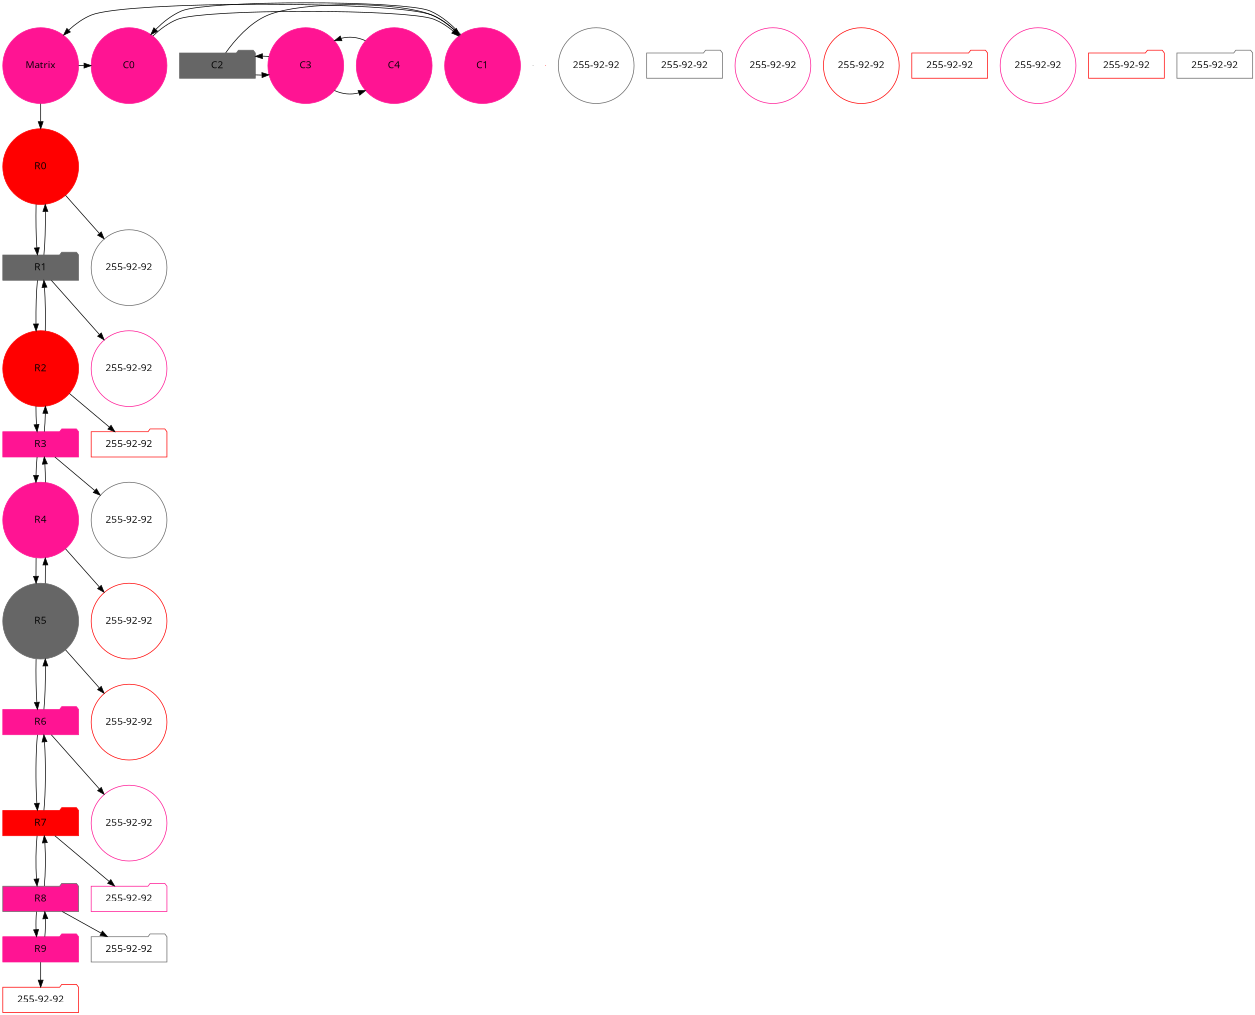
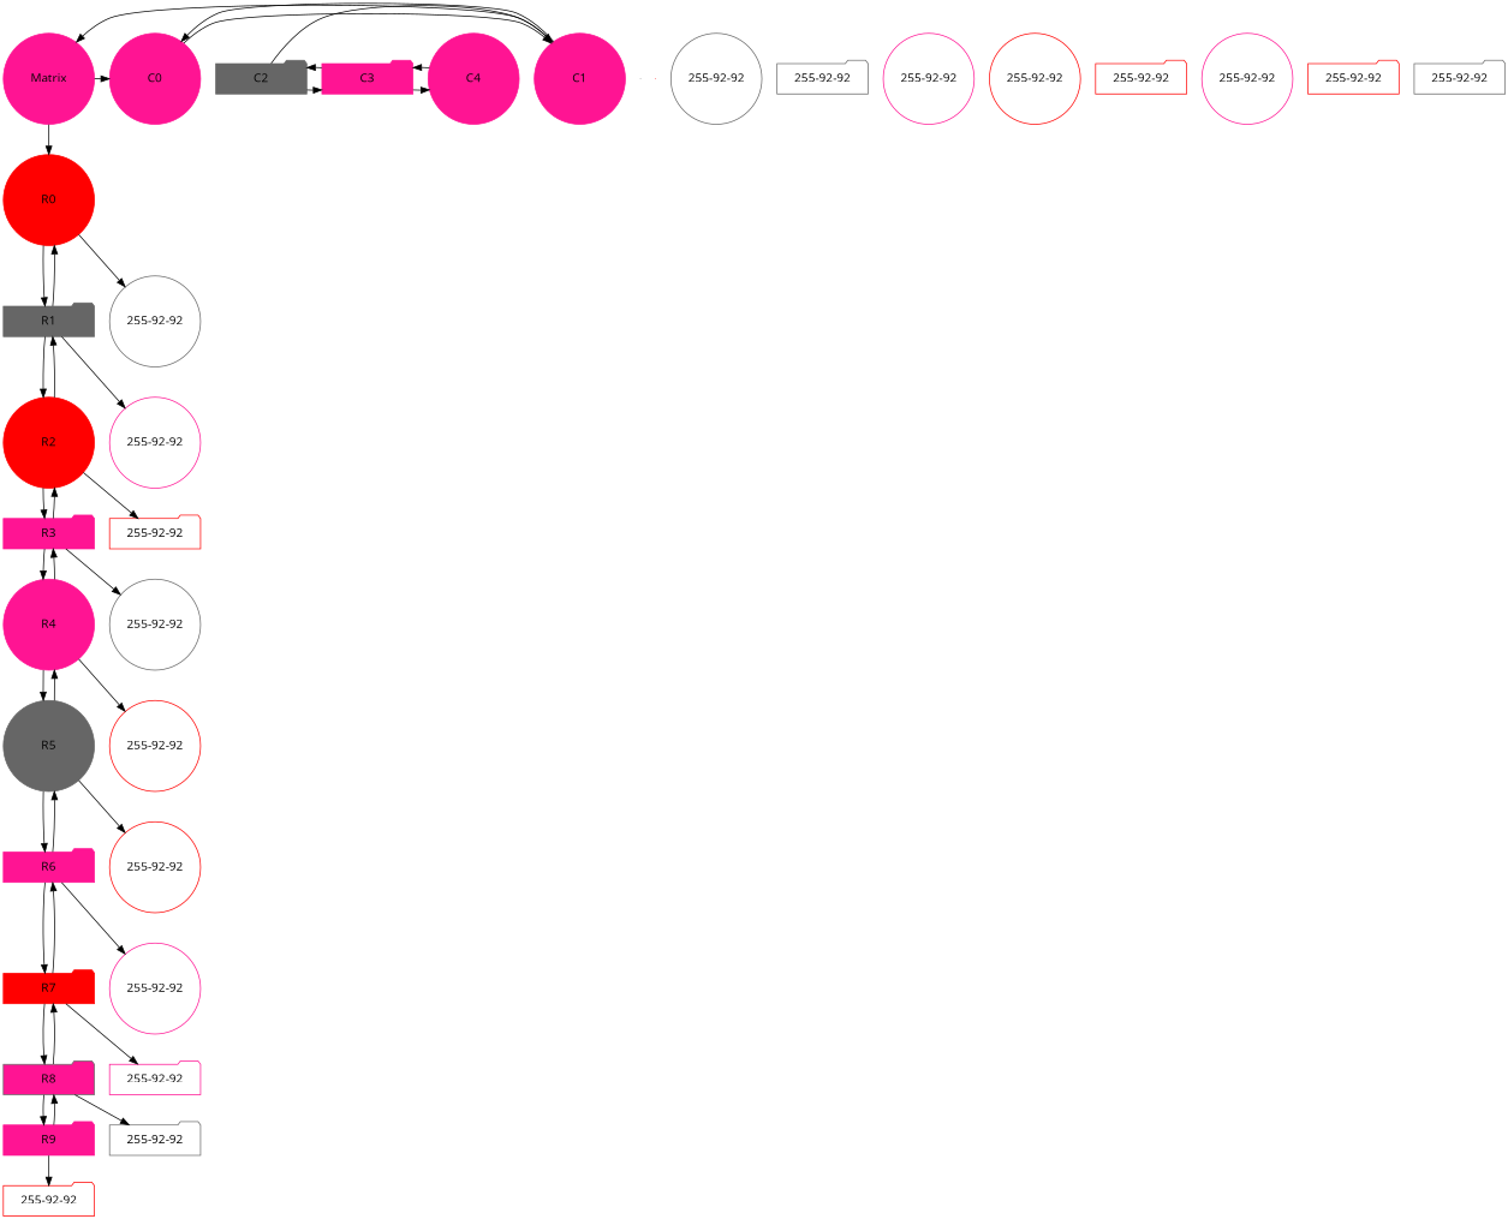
  digraph {
    fontname="Open Sans"
    node [color=deeppink fontname="Open Sans" group=1 shape=circle]
    edge [fontname="Open Sans"]
    n1 [label=Matrix style=filled width=1.5]
    n2 [group=2 label=C0 style=filled width=1.5]
    n3 [group=3 label=C1 style=filled width=1.5]
    n4 [color=gray40 group=4 label=C2 shape=folder style=filled width=1.5]
-   n5 [group=5 label=C3 style=filled width=1.5]
+   n5 [group=5 label=C3 shape=folder style=filled width=1.5]
    n6 [group=6 label=C4 style=filled width=1.5]
    n7 [color=red label=R0 style=filled width=1.5]
    n8 [color=gray40 label=R1 shape=folder style=filled width=1.5]
    n9 [color=gray40 group=3 label="255-92-92" width=1.5]
    e0 [color=gray40 shape=point width=0 group=""]
    e1 [color=red shape=point width=0 group=""]
    n12 [color=red label=R2 style=filled width=1.5]
    n13 [group=3 label="255-92-92" width=1.5]
    n14 [label=R3 shape=folder style=filled width=1.5]
    n15 [color=red group=3 label="255-92-92" shape=folder width=1.5]
    n16 [color=gray40 group=4 label="255-92-92" width=1.5]
    n17 [color=gray40 group=5 label="255-92-92" shape=folder width=1.5]
    n18 [label=R4 style=filled width=1.5]
    n19 [color=gray40 group=3 label="255-92-92" width=1.5]
    n20 [group=4 label="255-92-92" width=1.5]
    n21 [color=red group=5 label="255-92-92" width=1.5]
    n22 [color=gray40 label=R5 style=filled width=1.5]
    n23 [color=red group=3 label="255-92-92" width=1.5]
    n24 [label=R6 shape=folder style=filled width=1.5]
    n25 [color=red group=3 label="255-92-92" width=1.5]
    n26 [color=red label=R7 shape=folder style=filled width=1.5]
    n27 [group=3 label="255-92-92" width=1.5]
    n28 [color=red group=4 label="255-92-92" shape=folder width=1.5]
    n29 [group=5 label="255-92-92" width=1.5]
    n30 [color=gray40 fillcolor=deeppink label=R8 shape=folder style=filled width=1.5]
    n31 [group=3 label="255-92-92" shape=folder width=1.5]
    n32 [color=red group=4 label="255-92-92" shape=folder width=1.5]
    n33 [color=gray40 group=5 label="255-92-92" shape=folder width=1.5]
    n34 [label=R9 shape=folder style=filled width=1.5]
    n35 [color=gray40 group=3 label="255-92-92" shape=folder width=1.5]
    n36 [color=red group=3 label="255-92-92" shape=folder width=1.5]
    subgraph sub_1 {
      rank=same
      n1
      n2
      n3
      n4
      n5
      n6
    }
    n1 -> n2
    n1 -> n7
    n2 -> n3
    n3 -> n1
    n3 -> n2
    n4 -> n3
    n4 -> n5
    n5 -> n4
    n5 -> n6
    n6 -> n5
    n7 -> n8
    n7 -> n9
    n8 -> n7
    n8 -> n12
    n8 -> n13
    n12 -> n8
    n12 -> n14
    n12 -> n15
    n14 -> n12
    n14 -> n18
    n14 -> n19
    n18 -> n14
    n18 -> n22
    n18 -> n23
    n22 -> n18
    n22 -> n24
    n22 -> n25
    n24 -> n22
    n24 -> n26
    n24 -> n27
    n26 -> n24
    n26 -> n30
    n26 -> n31
    n30 -> n26
    n30 -> n34
    n30 -> n35
    n34 -> n30
    n34 -> n36
  }
